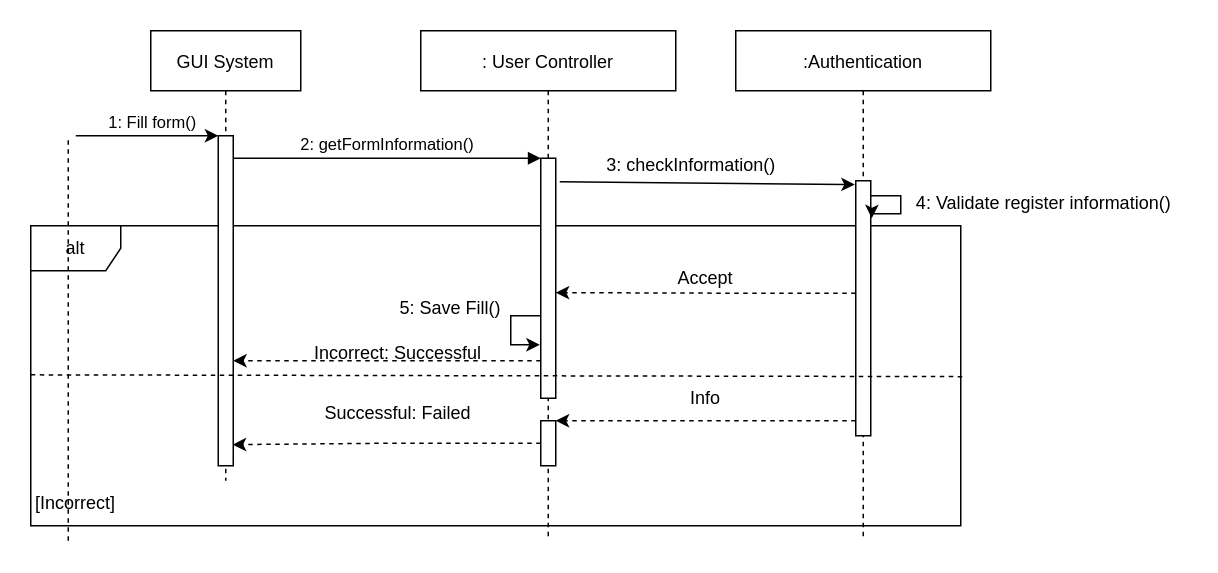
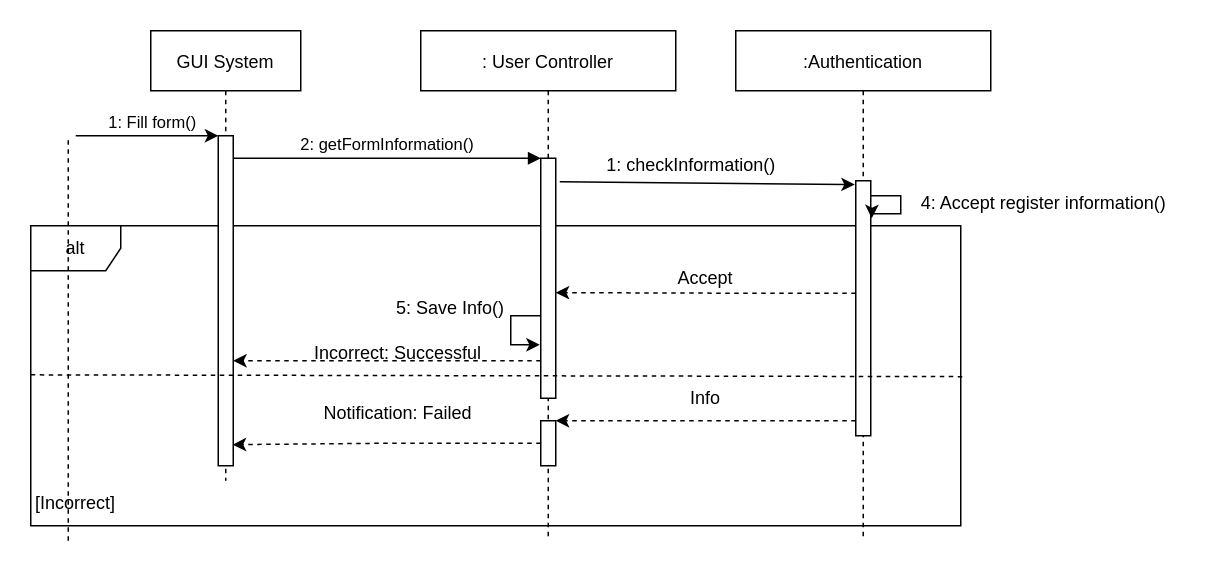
  <mxCell id="0" />
  <mxCell id="1" parent="0" />
  <mxCell id="2" value="alt" style="shape=umlFrame;whiteSpace=wrap;html=1;" vertex="1" parent="1"><mxGeometry x="20" y="150" width="620" height="200" as="geometry" /></mxCell>
  <mxCell id="3" value="GUI System" style="shape=umlLifeline;perimeter=lifelinePerimeter;container=1;collapsible=0;recursiveResize=0;rounded=0;shadow=0;strokeWidth=1;" vertex="1" parent="1"><mxGeometry x="100" y="20" width="100" height="300" as="geometry" /></mxCell>
  <mxCell id="4" value="" style="points=[];perimeter=orthogonalPerimeter;rounded=0;shadow=0;strokeWidth=1;" vertex="1" parent="3"><mxGeometry x="45" y="70" width="10" height="220" as="geometry" /></mxCell>
  <mxCell id="5" value=": User Controller" style="shape=umlLifeline;perimeter=lifelinePerimeter;container=1;collapsible=0;recursiveResize=0;rounded=0;shadow=0;strokeWidth=1;" vertex="1" parent="1"><mxGeometry x="280" y="20" width="170" height="340" as="geometry" /></mxCell>
  <mxCell id="6" value="" style="points=[];perimeter=orthogonalPerimeter;rounded=0;shadow=0;strokeWidth=1;" vertex="1" parent="5"><mxGeometry x="80" y="85" width="10" height="160" as="geometry" /></mxCell>
  <mxCell id="7" value="" style="points=[];perimeter=orthogonalPerimeter;rounded=0;shadow=0;strokeWidth=1;" vertex="1" parent="5"><mxGeometry x="80" y="260" width="10" height="30" as="geometry" /></mxCell>
  <mxCell id="8" style="edgeStyle=orthogonalEdgeStyle;rounded=0;orthogonalLoop=1;jettySize=auto;html=1;entryX=-0.067;entryY=0.777;entryDx=0;entryDy=0;entryPerimeter=0;" edge="1" parent="5" source="6" target="6"><mxGeometry relative="1" as="geometry"><Array as="points"><mxPoint x="60" y="190" /><mxPoint x="60" y="209" /></Array></mxGeometry></mxCell>
  <mxCell id="9" value="2: getFormInformation()" style="verticalAlign=bottom;endArrow=block;entryX=0;entryY=0;shadow=0;strokeWidth=1;" edge="1" parent="1" source="4" target="6"><mxGeometry relative="1" as="geometry"><mxPoint x="255" y="100" as="sourcePoint" /></mxGeometry></mxCell>
  <mxCell id="10" value="" style="endArrow=none;dashed=1;html=1;rounded=0;" edge="1" parent="1"><mxGeometry width="50" height="50" relative="1" as="geometry"><mxPoint x="45" y="360" as="sourcePoint" /><mxPoint x="45" y="90" as="targetPoint" /></mxGeometry></mxCell>
  <mxCell id="11" value=":Authentication" style="shape=umlLifeline;perimeter=lifelinePerimeter;container=1;collapsible=0;recursiveResize=0;rounded=0;shadow=0;strokeWidth=1;" vertex="1" parent="1"><mxGeometry x="490" y="20" width="170" height="340" as="geometry" /></mxCell>
  <mxCell id="12" value="" style="points=[];perimeter=orthogonalPerimeter;rounded=0;shadow=0;strokeWidth=1;" vertex="1" parent="11"><mxGeometry x="80" y="100" width="10" height="170" as="geometry" /></mxCell>
  <mxCell id="13" style="edgeStyle=orthogonalEdgeStyle;rounded=0;orthogonalLoop=1;jettySize=auto;html=1;entryX=1.067;entryY=0.147;entryDx=0;entryDy=0;entryPerimeter=0;" edge="1" parent="11" source="12" target="12"><mxGeometry relative="1" as="geometry"><Array as="points"><mxPoint x="110" y="110" /><mxPoint x="110" y="122" /></Array></mxGeometry></mxCell>
  <mxCell id="14" value="" style="endArrow=classic;html=1;rounded=0;" edge="1" parent="1" target="4"><mxGeometry width="50" height="50" relative="1" as="geometry"><mxPoint x="50" y="90" as="sourcePoint" /><mxPoint x="390" y="50" as="targetPoint" /></mxGeometry></mxCell>
  <mxCell id="15" value="1: Fill form()" style="edgeLabel;html=1;align=center;verticalAlign=middle;resizable=0;points=[];" vertex="1" connectable="0" parent="14"><mxGeometry x="-0.354" y="1" relative="1" as="geometry"><mxPoint x="19" y="-9" as="offset" /></mxGeometry></mxCell>
  <mxCell id="16" value="" style="endArrow=classic;html=1;rounded=0;entryX=-0.067;entryY=0.015;entryDx=0;entryDy=0;entryPerimeter=0;exitX=1.267;exitY=0.098;exitDx=0;exitDy=0;exitPerimeter=0;" edge="1" parent="1" source="6" target="12"><mxGeometry width="50" height="50" relative="1" as="geometry"><mxPoint x="370" y="110" as="sourcePoint" /><mxPoint x="390" y="50" as="targetPoint" /></mxGeometry></mxCell>
- <mxCell id="17" value="3: checkInformation()" style="text;html=1;align=center;verticalAlign=middle;resizable=0;points=[];autosize=1;strokeColor=none;fillColor=none;" vertex="1" parent="1"><mxGeometry x="390" y="95" width="140" height="30" as="geometry" /></mxCell>
+ <mxCell id="17" value="1: checkInformation()" style="text;html=1;align=center;verticalAlign=middle;resizable=0;points=[];autosize=1;strokeColor=none;fillColor=none;" vertex="1" parent="1"><mxGeometry x="390" y="95" width="140" height="30" as="geometry" /></mxCell>
  <mxCell id="18" value="" style="endArrow=none;dashed=1;html=1;rounded=0;exitX=0;exitY=0.497;exitDx=0;exitDy=0;exitPerimeter=0;entryX=1.006;entryY=0.503;entryDx=0;entryDy=0;entryPerimeter=0;" edge="1" parent="1" source="2" target="2"><mxGeometry width="50" height="50" relative="1" as="geometry"><mxPoint x="340" y="200" as="sourcePoint" /><mxPoint x="390" y="150" as="targetPoint" /></mxGeometry></mxCell>
- <mxCell id="19" value="4: Validate register information()" style="text;html=1;align=center;verticalAlign=middle;resizable=0;points=[];autosize=1;strokeColor=none;fillColor=none;" vertex="1" parent="1"><mxGeometry x="600" y="120" width="190" height="30" as="geometry" /></mxCell>
+ <mxCell id="19" value="4: Accept register information()" style="text;html=1;align=center;verticalAlign=middle;resizable=0;points=[];autosize=1;strokeColor=none;fillColor=none;" vertex="1" parent="1"><mxGeometry x="600" y="120" width="190" height="30" as="geometry" /></mxCell>
  <mxCell id="20" style="edgeStyle=orthogonalEdgeStyle;rounded=0;orthogonalLoop=1;jettySize=auto;html=1;entryX=1;entryY=0.56;entryDx=0;entryDy=0;entryPerimeter=0;dashed=1;" edge="1" parent="1" source="12" target="6"><mxGeometry relative="1" as="geometry"><Array as="points"><mxPoint x="500" y="195" /><mxPoint x="500" y="195" /></Array></mxGeometry></mxCell>
  <mxCell id="21" value="Accept" style="text;html=1;strokeColor=none;fillColor=none;align=center;verticalAlign=middle;whiteSpace=wrap;rounded=0;" vertex="1" parent="1"><mxGeometry x="440" y="170" width="60" height="30" as="geometry" /></mxCell>
  <mxCell id="22" value="[Incorrect]" style="text;html=1;strokeColor=none;fillColor=none;align=center;verticalAlign=middle;whiteSpace=wrap;rounded=0;" vertex="1" parent="1"><mxGeometry x="20" y="320" width="60" height="30" as="geometry" /></mxCell>
  <mxCell id="23" style="edgeStyle=orthogonalEdgeStyle;rounded=0;orthogonalLoop=1;jettySize=auto;html=1;dashed=1;" edge="1" parent="1" source="6" target="4"><mxGeometry relative="1" as="geometry"><Array as="points"><mxPoint x="260" y="240" /><mxPoint x="260" y="240" /></Array></mxGeometry></mxCell>
  <mxCell id="24" value="Incorrect: Successful" style="text;html=1;strokeColor=none;fillColor=none;align=center;verticalAlign=middle;whiteSpace=wrap;rounded=0;" vertex="1" parent="1"><mxGeometry x="200" y="220" width="130" height="30" as="geometry" /></mxCell>
- <mxCell id="25" value="Successful: Failed" style="text;html=1;strokeColor=none;fillColor=none;align=center;verticalAlign=middle;whiteSpace=wrap;rounded=0;" vertex="1" parent="1"><mxGeometry x="200" y="260" width="130" height="30" as="geometry" /></mxCell>
+ <mxCell id="25" value="Notification: Failed" style="text;html=1;strokeColor=none;fillColor=none;align=center;verticalAlign=middle;whiteSpace=wrap;rounded=0;" vertex="1" parent="1"><mxGeometry x="200" y="260" width="130" height="30" as="geometry" /></mxCell>
  <mxCell id="26" style="edgeStyle=orthogonalEdgeStyle;rounded=0;orthogonalLoop=1;jettySize=auto;html=1;dashed=1;" edge="1" parent="1" source="12"><mxGeometry relative="1" as="geometry"><mxPoint x="370" y="280" as="targetPoint" /><Array as="points"><mxPoint x="371" y="280" /></Array></mxGeometry></mxCell>
  <mxCell id="27" value="Info" style="text;html=1;strokeColor=none;fillColor=none;align=center;verticalAlign=middle;whiteSpace=wrap;rounded=0;" vertex="1" parent="1"><mxGeometry x="440" y="250" width="60" height="30" as="geometry" /></mxCell>
  <mxCell id="28" style="edgeStyle=orthogonalEdgeStyle;rounded=0;orthogonalLoop=1;jettySize=auto;html=1;entryX=0.967;entryY=0.936;entryDx=0;entryDy=0;entryPerimeter=0;dashed=1;" edge="1" parent="1" source="7" target="4"><mxGeometry relative="1" as="geometry" /></mxCell>
- <mxCell id="29" value="5: Save Fill()" style="text;html=1;strokeColor=none;fillColor=none;align=center;verticalAlign=middle;whiteSpace=wrap;rounded=0;" vertex="1" parent="1"><mxGeometry x="260" y="190" width="80" height="30" as="geometry" /></mxCell>
+ <mxCell id="29" value="5: Save Info()" style="text;html=1;strokeColor=none;fillColor=none;align=center;verticalAlign=middle;whiteSpace=wrap;rounded=0;" vertex="1" parent="1"><mxGeometry x="260" y="190" width="80" height="30" as="geometry" /></mxCell>
